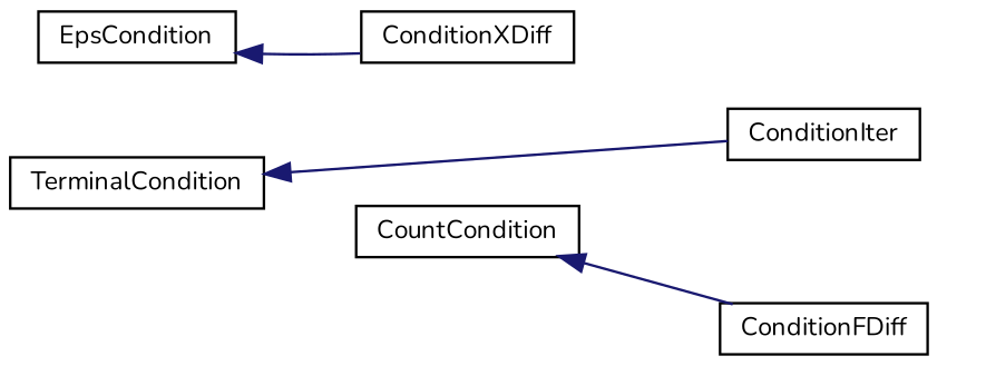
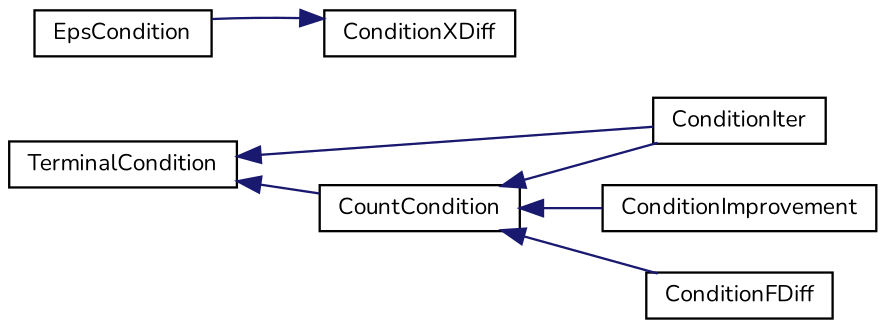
  digraph {
    fontname=Nunito
    rankdir=LR
    node [color=black fillcolor=white fontname=Nunito fontsize=10 shape=record style=filled]
    edge [color=midnightblue dir=back fontname=Nunito fontsize=10 labelfontname=Helvetica labelfontsize=10 style=solid]
    n1 [height=0.2 label=TerminalCondition width=0.4]
    n2 [height=0.2 label=CountCondition width=0.4]
    n3 [height=0.2 label=ConditionIter width=0.4]
+   n4 [height=0.2 label=ConditionImprovement width=0.4]
    n5 [height=0.2 label=ConditionFDiff width=0.4]
    n6 [height=0.2 label=EpsCondition width=0.4]
    n7 [height=0.2 label=ConditionXDiff width=0.4]
+   n1 -> n2
    n1 -> n3
+   n2 -> n3
+   n2 -> n4
    n2 -> n5
-   n6 -> n7
+   n7 -> n6
  }
